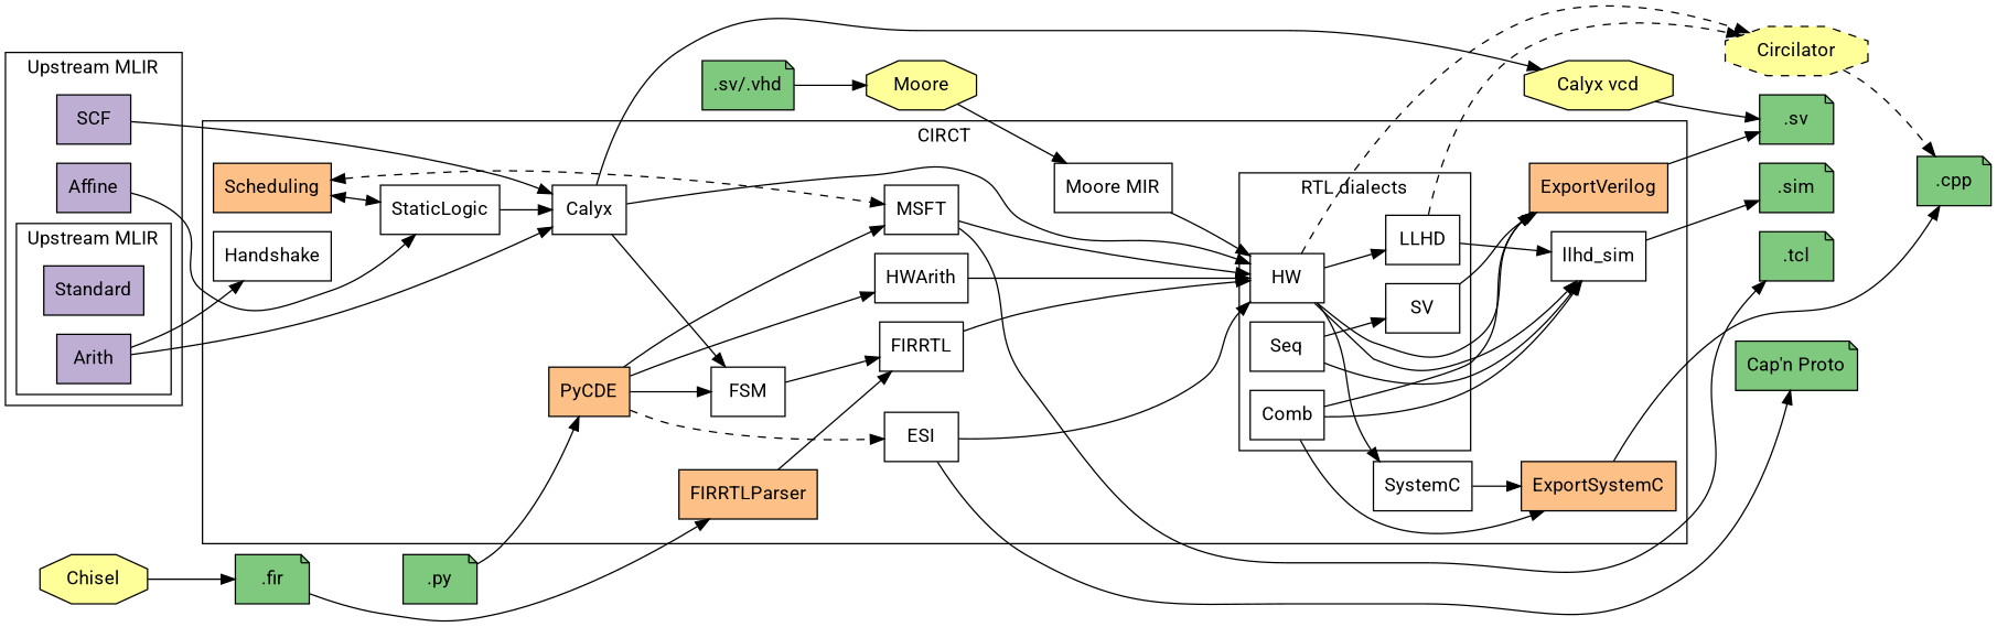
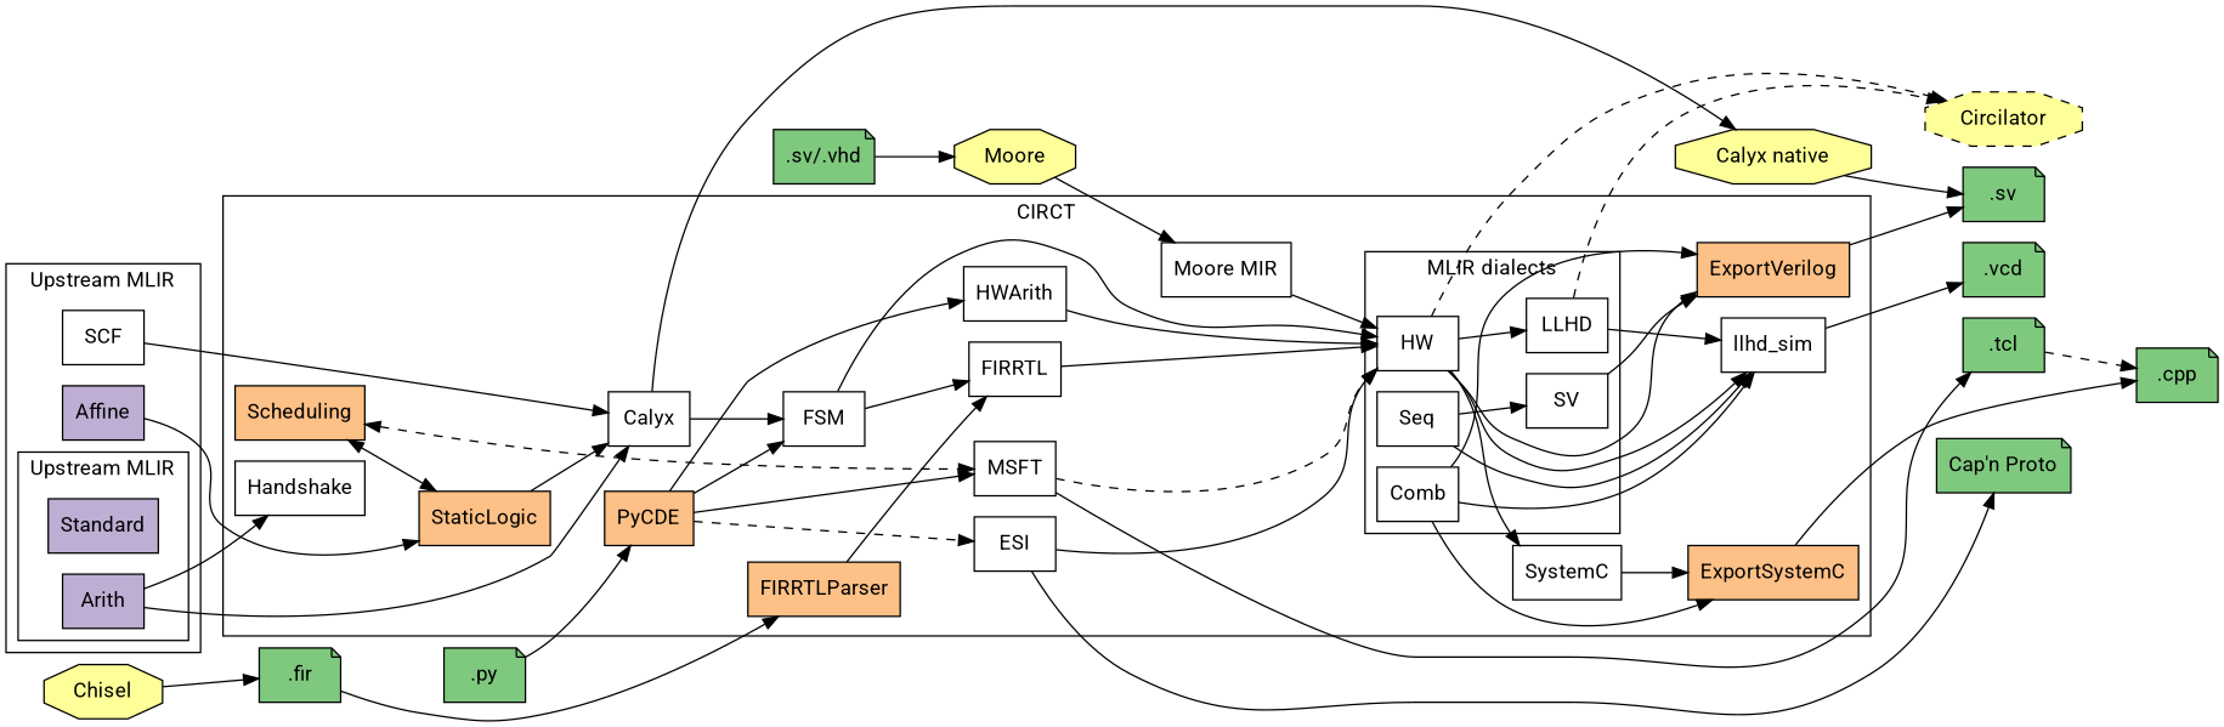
  digraph {
    compound=true
    fontname=Roboto
    nodesep=0.2
    rankdir=LR
    ranksep=0.5
    splines=spline
    node [fillcolor=white fontname=Roboto shape=box style=filled]
    edge [fontname=Roboto]
    Standard [fillcolor="#beaed4"]
    Arith [fillcolor="#beaed4"]
-   SCF [fillcolor="#beaed4"]
+   SCF
    Affine [fillcolor="#beaed4"]
    Seq
    HW
    SV
    Comb
    LLHD
    FIRRTLParser [fillcolor="#fdc086"]
    llhd_sim
    ExportSystemC [fillcolor="#fdc086"]
    ExportVerilog [fillcolor="#fdc086"]
    PyCDE [fillcolor="#fdc086"]
    Scheduling [fillcolor="#fdc086"]
    Handshake
    Calyx
    FIRRTL
-   StaticLogic
+   StaticLogic [fillcolor="#fdc086"]
    MSFT
    ESI
    FSM
    HWArith
    SystemC
    n25 [label="Moore MIR"]
    space_above_RTL [style=invis]
    Moore [fillcolor="#ffff99" shape=octagon]
    Chisel [fillcolor="#ffff99" shape=octagon]
-   n29 [fillcolor="#ffff99" label="Calyx vcd" shape=octagon]
+   n29 [fillcolor="#ffff99" label="Calyx native" shape=octagon]
    Circilator [fillcolor="#ffff99" shape=octagon style="dashed,filled"]
-   n31 [fillcolor="#7fc97f" label=".sim" shape=note]
+   n31 [fillcolor="#7fc97f" label=".vcd" shape=note]
    n32 [fillcolor="#7fc97f" label=".cpp" shape=note]
    n33 [fillcolor="#7fc97f" label=".sv" shape=note]
    n34 [fillcolor="#7fc97f" label="Cap'n Proto" shape=note]
    n35 [fillcolor="#7fc97f" label=".tcl" shape=note]
    n36 [fillcolor="#7fc97f" label=".fir" shape=note]
    n37 [fillcolor="#7fc97f" label=".sv/.vhd" shape=note]
    n38 [fillcolor="#7fc97f" label=".py" shape=note]
    subgraph cluster_1 {
      label="Upstream MLIR"
      SCF
      Affine
      subgraph cluster_2 {
        label="Upstream MLIR"
        Standard
        Arith
      }
    }
    subgraph cluster_3 {
      label=CIRCT
      Handshake
      Calyx
      FIRRTL
      StaticLogic
      MSFT
      ESI
      FSM
      HWArith
      SystemC
      n25
      space_above_RTL
      subgraph cluster_4 {
-       label="RTL dialects"
+       label="MLIR dialects"
        Seq
        HW
        SV
        Comb
        LLHD
      }
      subgraph sub_5 {
        label=CIRCT
        FIRRTLParser
        llhd_sim
        ExportSystemC
        ExportVerilog
        PyCDE
        Scheduling
      }
    }
    subgraph sub_6 {
      Moore
      Chisel
      n29
      Circilator
    }
    subgraph sub_7 {
      n31
      n32
      n33
      n34
      n35
      n36
      n37
      n38
    }
    Arith -> Handshake
    Arith -> Calyx
    SCF -> Calyx
    Affine -> Scheduling [style=invis weight=999]
    Affine -> StaticLogic
    Seq -> SV
    Seq -> llhd_sim
    HW -> LLHD
    HW -> llhd_sim
    HW -> ExportVerilog
    HW -> SystemC
    HW -> Circilator [style=dashed]
    SV -> ExportVerilog
    Comb -> llhd_sim
    Comb -> ExportSystemC
    Comb -> ExportVerilog
    LLHD -> llhd_sim
    LLHD -> Circilator [style=dashed]
    FIRRTLParser -> FIRRTL
    llhd_sim -> Circilator [style=invis weight=999]
    llhd_sim -> n31
    llhd_sim -> n33 [style=invis weight=999]
    llhd_sim -> n34 [style=invis weight=999]
    llhd_sim -> n35 [style=invis weight=999]
    ExportSystemC -> n32
    ExportVerilog -> n33
    PyCDE -> MSFT
    PyCDE -> ESI [style=dashed]
    PyCDE -> FSM
    PyCDE -> HWArith
    Scheduling -> StaticLogic [dir=both]
    Scheduling -> MSFT [dir=both style=dashed]
    Calyx -> FSM
    Calyx -> n29
    FIRRTL -> HW
    FIRRTL -> space_above_RTL [style=invis weight=999]
    StaticLogic -> Calyx
-   MSFT -> HW
+   MSFT -> HW [style=dashed]
    MSFT -> space_above_RTL [style=invis weight=999]
    MSFT -> n35
    ESI -> HW
    ESI -> space_above_RTL [style=invis weight=999]
    ESI -> n34
-   Calyx -> HW
+   FSM -> HW
    FSM -> FIRRTL
    FSM -> space_above_RTL [style=invis weight=999]
    HWArith -> HW
    HWArith -> space_above_RTL [style=invis weight=999]
    SystemC -> ExportSystemC
    n25 -> HW
    space_above_RTL -> Seq [style=invis weight=999]
    space_above_RTL -> HW [style=invis weight=999]
    space_above_RTL -> Comb [style=invis weight=999]
    Moore -> n25
    Chisel -> n36
    n29 -> n33
    n29 -> n33 [style=invis weight=999]
-   Circilator -> n32 [style=dashed]
+   n35 -> n32 [style=dashed]
    n36 -> FIRRTLParser
    n36 -> n38 [style=invis weight=999]
    n37 -> Moore [weight=999]
    n38 -> PyCDE
  }
